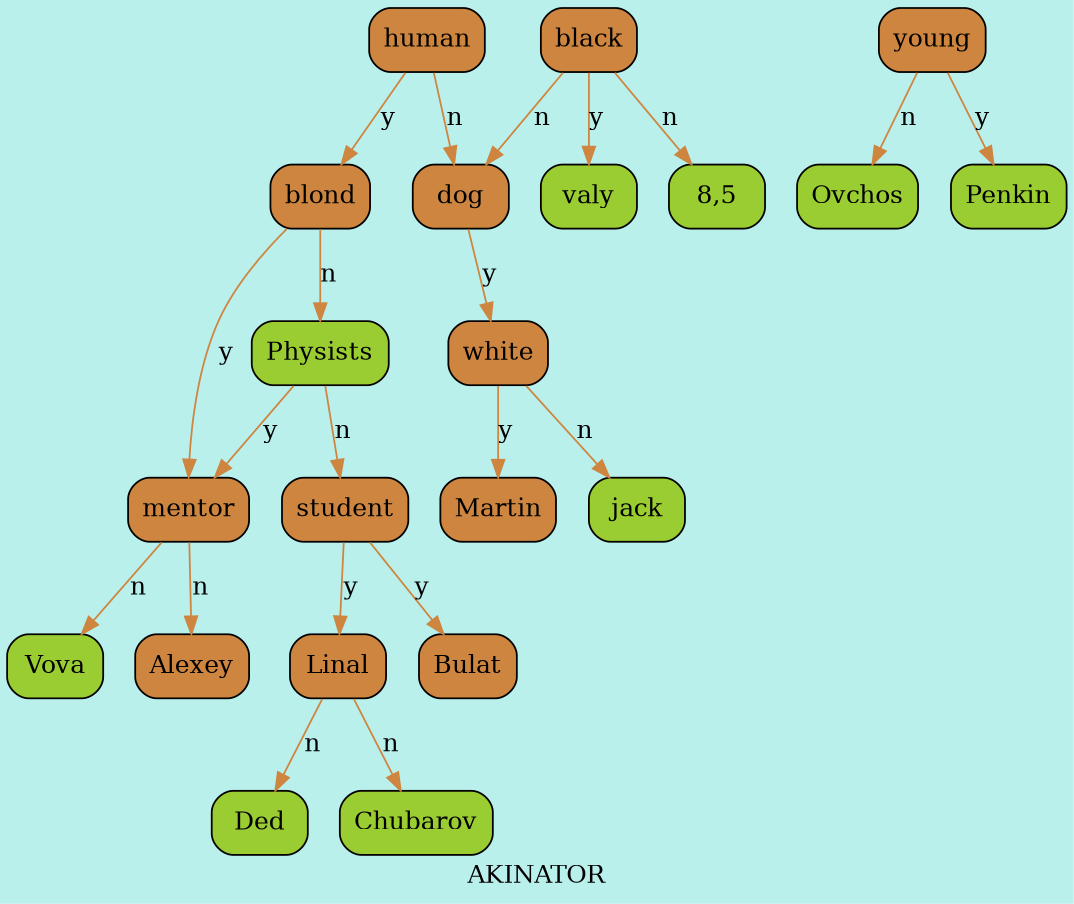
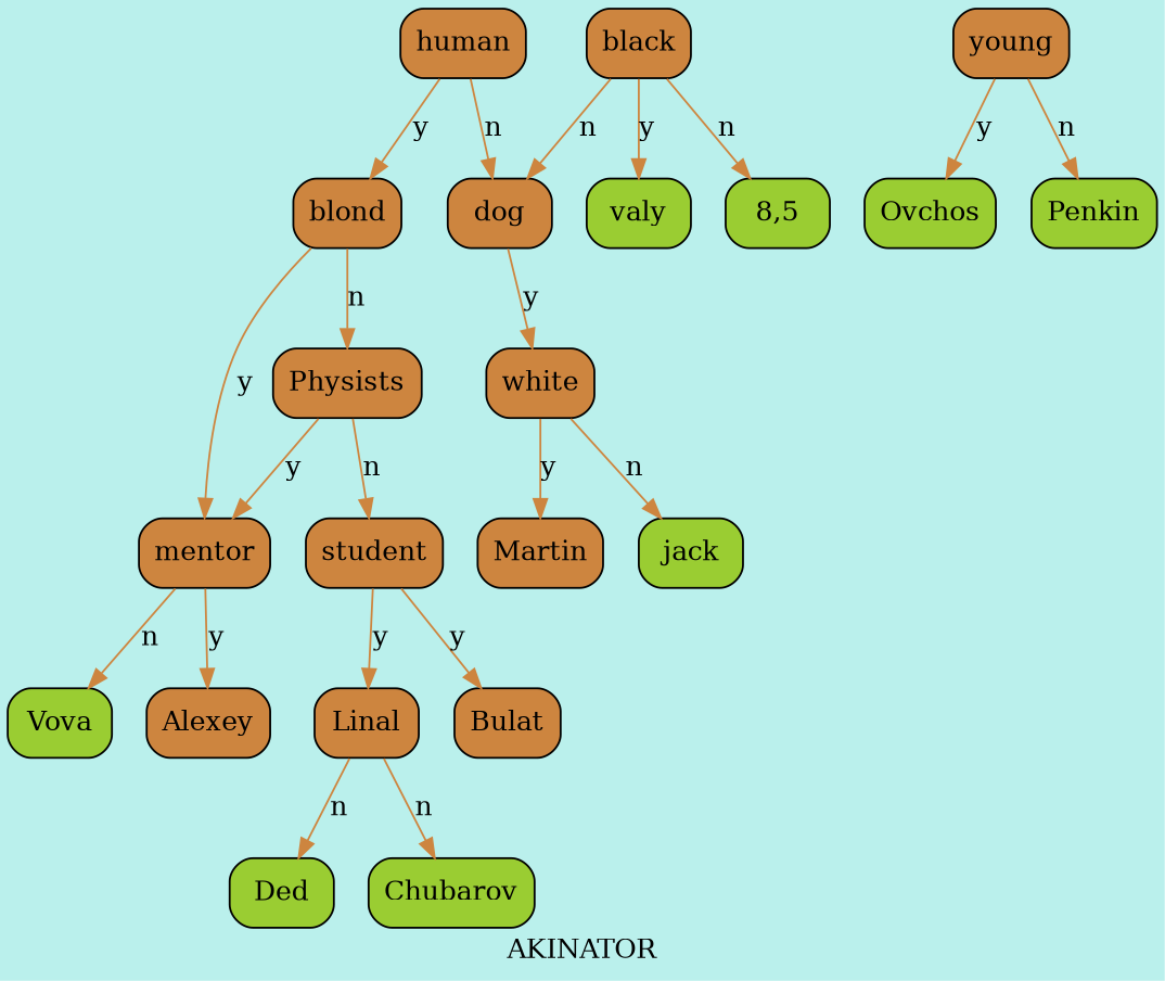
  digraph {
    bgcolor="#BAF0EC"
    label=< AKINATOR >
    node [fillcolor=Peru shape=Mrecord style=filled]
    edge [color=Peru style=filled]
    n1 [label=human]
    n2 [label=dog]
    n3 [label=blond]
    n4 [label=white]
-   n5 [fillcolor=YellowGreen label=Physists]
+   n5 [label=Physists]
    n6 [label=mentor]
    n7 [label=black]
    n8 [fillcolor=YellowGreen label="8,5"]
    n9 [fillcolor=YellowGreen label=valy]
    n10 [fillcolor=YellowGreen label=jack]
    n11 [label=Martin]
    n12 [label=student]
    n13 [fillcolor=YellowGreen label=Vova]
    n14 [label=Alexey]
    n15 [label=Linal]
    n16 [label=Bulat]
    n17 [label=young]
    n18 [fillcolor=YellowGreen label=Ovchos]
    n19 [fillcolor=YellowGreen label=Penkin]
    n20 [fillcolor=YellowGreen label=Ded]
    n21 [fillcolor=YellowGreen label=Chubarov]
    n1 -> n2 [label=n]
    n1 -> n3 [label=y]
    n2 -> n4 [label=y]
    n3 -> n5 [label=n]
    n3 -> n6 [label=y]
    n4 -> n10 [label=n]
    n4 -> n11 [label=y]
    n5 -> n6 [label=y]
    n5 -> n12 [label=n]
    n6 -> n13 [label=n]
-   n6 -> n14 [label=n]
+   n6 -> n14 [label=y]
    n7 -> n2 [label=n]
    n7 -> n8 [label=n]
    n7 -> n9 [label=y]
    n12 -> n15 [label=y]
    n12 -> n16 [label=y]
    n15 -> n20 [label=n]
    n15 -> n21 [label=n]
-   n17 -> n18 [label=n]
-   n17 -> n19 [label=y]
+   n17 -> n18 [label=y]
+   n17 -> n19 [label=n]
  }
